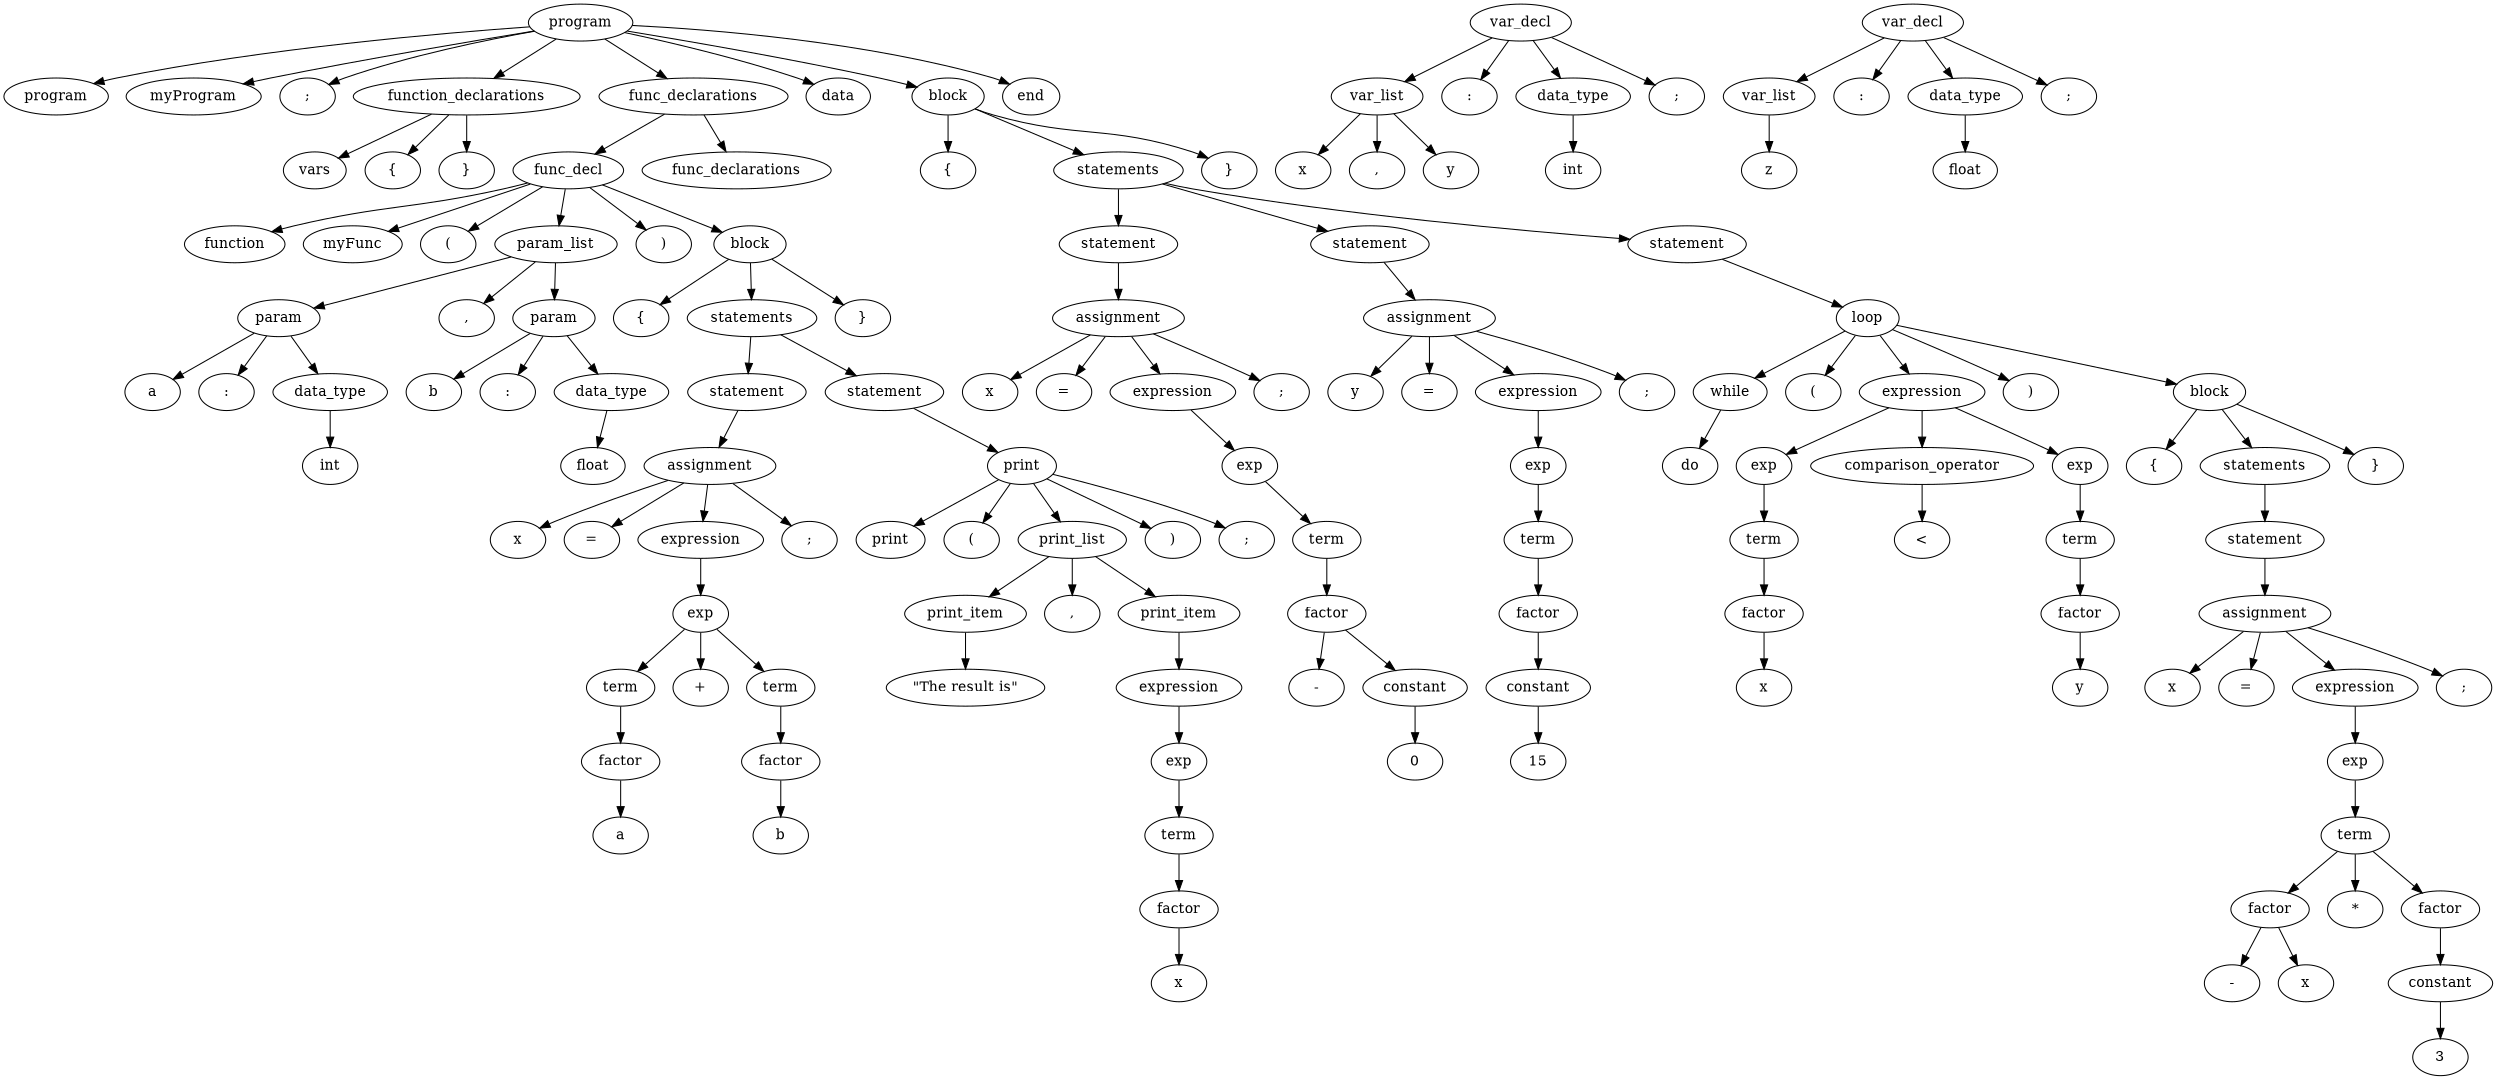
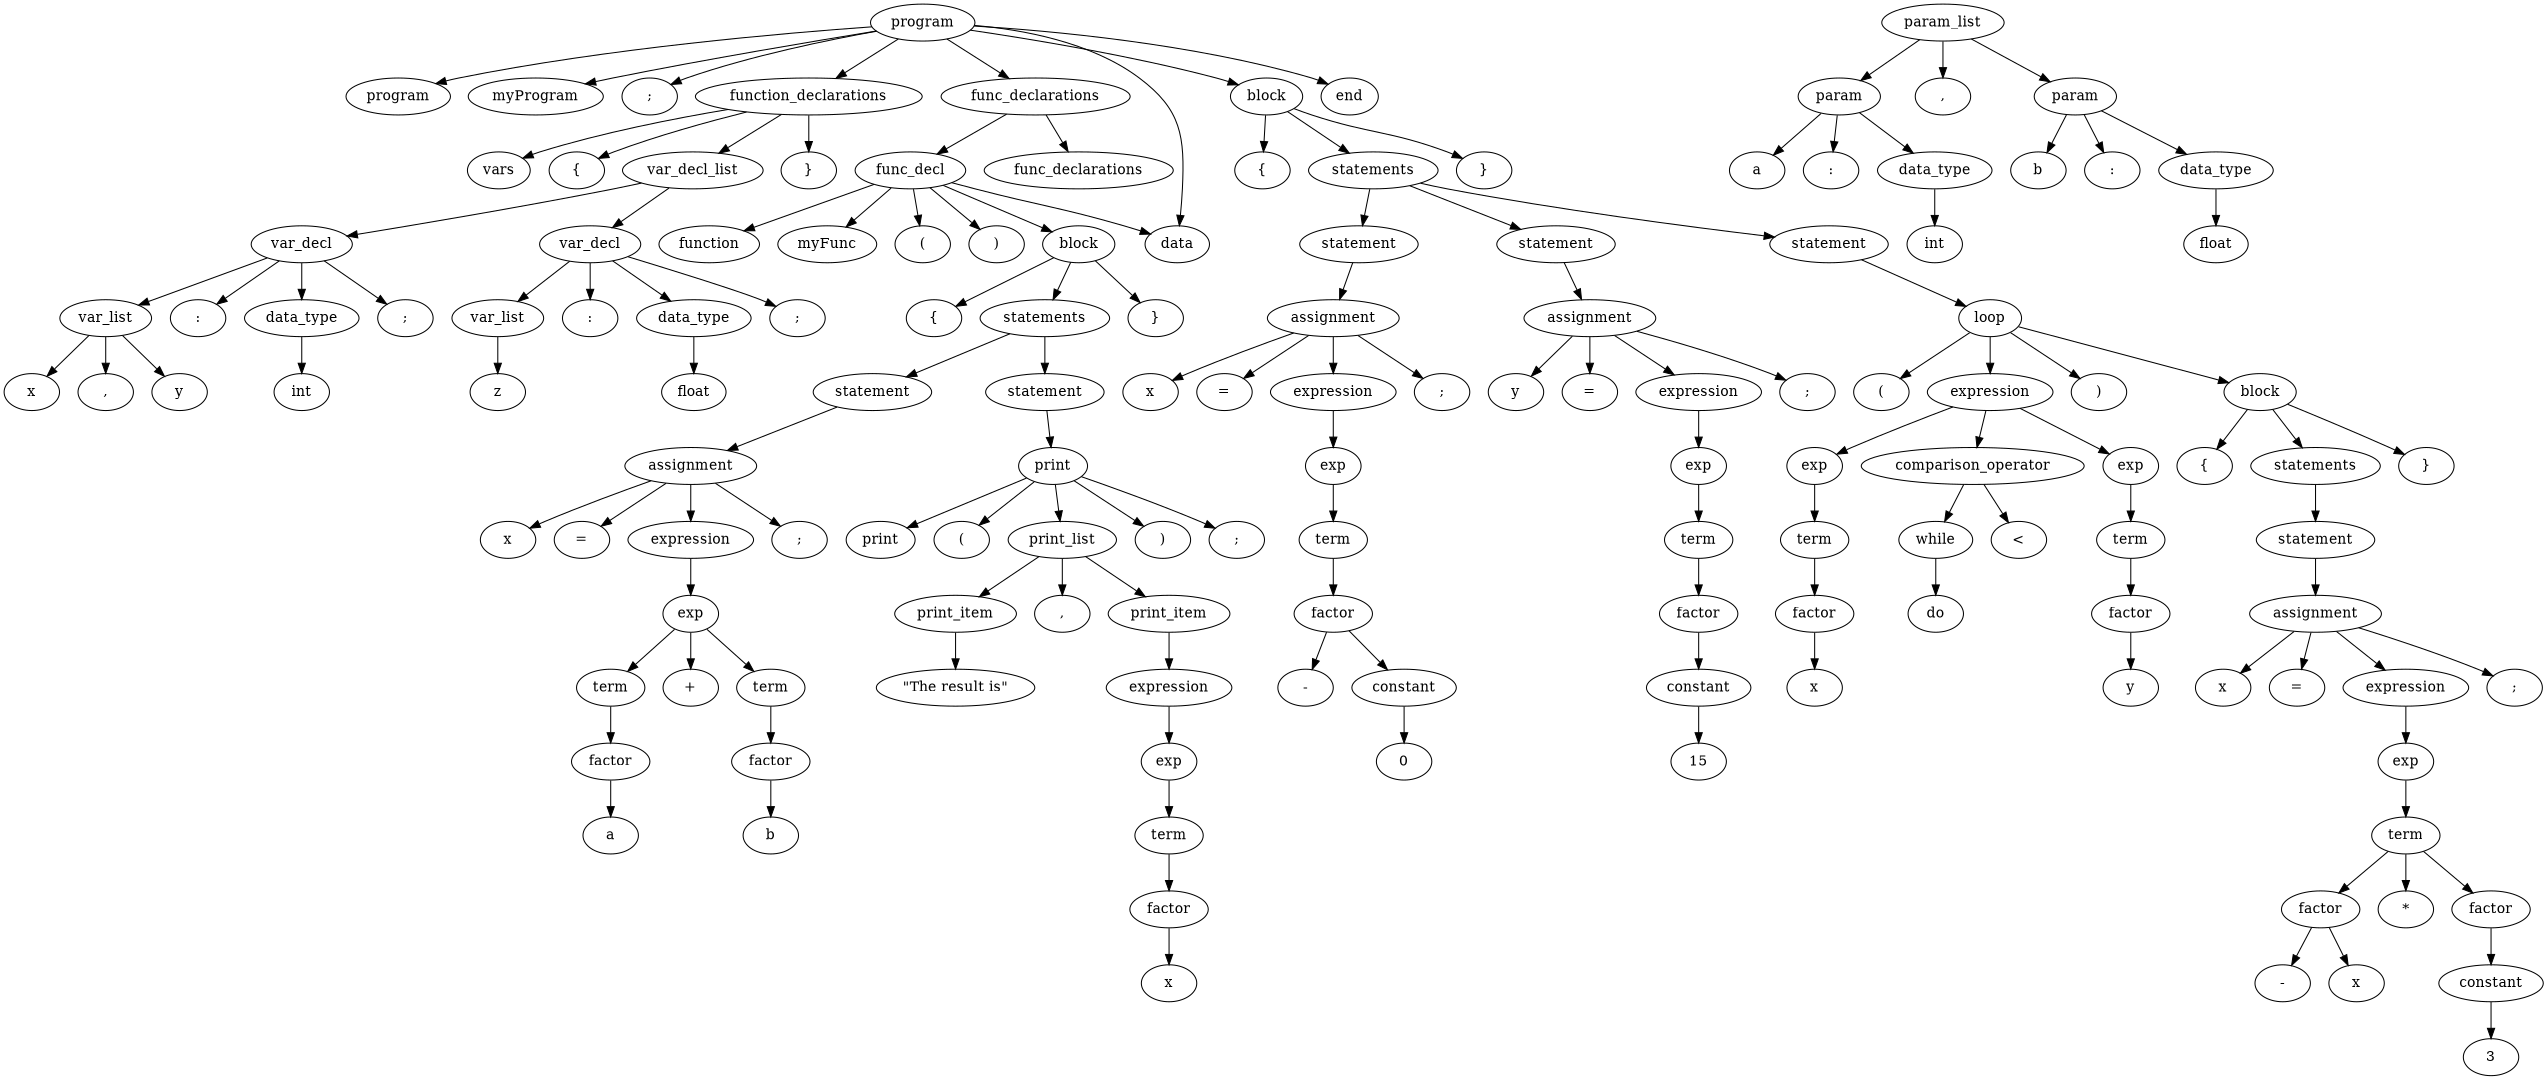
  digraph {
    n1 [label=program]
    n2 [label=program]
    n3 [label=myProgram]
    n4 [label=";"]
    n5 [label=function_declarations]
    n6 [label=func_declarations]
    n7 [label=data]
    n8 [label=block]
    n9 [label=end]
    n10 [label=vars]
    n11 [label="{"]
+   n12 [label=var_decl_list]
    n13 [label="}"]
    n14 [label=func_decl]
    n15 [label=func_declarations]
    n16 [label="{"]
    n17 [label=statements]
    n18 [label="}"]
    n19 [label=var_decl]
    n20 [label=var_decl]
    n21 [label=var_list]
    n22 [label=":"]
    n23 [label=data_type]
    n24 [label=";"]
    n25 [label=var_list]
    n26 [label=":"]
    n27 [label=data_type]
    n28 [label=";"]
    n29 [label=x]
    n30 [label=","]
    n31 [label=y]
    n32 [label=int]
    n33 [label=z]
    n34 [label=float]
    n35 [label=function]
    n36 [label=myFunc]
    n37 [label="("]
    n38 [label=param_list]
    n39 [label=")"]
    n40 [label=block]
    n41 [label=param]
    n42 [label=","]
    n43 [label=param]
    n44 [label="{"]
    n45 [label=statements]
    n46 [label="}"]
    n47 [label=a]
    n48 [label=":"]
    n49 [label=data_type]
    n50 [label=b]
    n51 [label=":"]
    n52 [label=data_type]
    n53 [label=int]
    n54 [label=float]
    n55 [label=statement]
    n56 [label=statement]
    n57 [label=assignment]
    n58 [label=print]
    n59 [label=x]
    n60 [label="="]
    n61 [label=expression]
    n62 [label=";"]
    n63 [label=exp]
    n64 [label=term]
    n65 [label="+"]
    n66 [label=term]
    n67 [label=factor]
    n68 [label=factor]
    n69 [label=a]
    n70 [label=b]
    n71 [label=print]
    n72 [label="("]
    n73 [label=print_list]
    n74 [label=")"]
    n75 [label=";"]
    n76 [label=print_item]
    n77 [label=","]
    n78 [label=print_item]
    n79 [label="\"The result is\""]
    n80 [label=expression]
    n81 [label=exp]
    n82 [label=term]
    n83 [label=factor]
    n84 [label=x]
    n85 [label=statement]
    n86 [label=statement]
    n87 [label=statement]
    n88 [label=assignment]
    n89 [label=assignment]
    n90 [label=loop]
    n91 [label=x]
    n92 [label="="]
    n93 [label=expression]
    n94 [label=";"]
    n95 [label=exp]
    n96 [label=term]
    n97 [label=factor]
    n98 [label="-"]
    n99 [label=constant]
    n100 [label=0]
    n101 [label=y]
    n102 [label="="]
    n103 [label=expression]
    n104 [label=";"]
    n105 [label=exp]
    n106 [label=term]
    n107 [label=factor]
    n108 [label=constant]
    n109 [label=15]
    n110 [label=while]
    n111 [label="("]
    n112 [label=expression]
    n113 [label=")"]
    n114 [label=block]
    n115 [label=do]
    n116 [label=exp]
    n117 [label=comparison_operator]
    n118 [label=exp]
    n119 [label="{"]
    n120 [label=statements]
    n121 [label="}"]
    n122 [label=term]
    n123 [label="<"]
    n124 [label=term]
    n125 [label=factor]
    n126 [label=x]
    n127 [label=factor]
    n128 [label=y]
    n129 [label=statement]
    n130 [label=assignment]
    n131 [label=x]
    n132 [label="="]
    n133 [label=expression]
    n134 [label=";"]
    n135 [label=exp]
    n136 [label=term]
    n137 [label=factor]
    n138 [label="*"]
    n139 [label=factor]
    n140 [label="-"]
    n141 [label=x]
    n142 [label=constant]
    n143 [label=3]
    n1 -> n2
    n1 -> n3
    n1 -> n4
    n1 -> n5
    n1 -> n6
    n1 -> n7
    n1 -> n8
    n1 -> n9
    n5 -> n10
    n5 -> n11
+   n5 -> n12
    n5 -> n13
    n6 -> n14
    n6 -> n15
    n8 -> n16
    n8 -> n17
    n8 -> n18
+   n12 -> n19
+   n12 -> n20
    n14 -> n35
    n14 -> n36
    n14 -> n37
-   n14 -> n38
+   n14 -> n7
    n14 -> n39
    n14 -> n40
    n17 -> n85
    n17 -> n86
    n17 -> n87
    n19 -> n21
    n19 -> n22
    n19 -> n23
    n19 -> n24
    n20 -> n25
    n20 -> n26
    n20 -> n27
    n20 -> n28
    n21 -> n29
    n21 -> n30
    n21 -> n31
    n23 -> n32
    n25 -> n33
    n27 -> n34
    n38 -> n41
    n38 -> n42
    n38 -> n43
    n40 -> n44
    n40 -> n45
    n40 -> n46
    n41 -> n47
    n41 -> n48
    n41 -> n49
    n43 -> n50
    n43 -> n51
    n43 -> n52
    n45 -> n55
    n45 -> n56
    n49 -> n53
    n52 -> n54
    n55 -> n57
    n56 -> n58
    n57 -> n59
    n57 -> n60
    n57 -> n61
    n57 -> n62
    n58 -> n71
    n58 -> n72
    n58 -> n73
    n58 -> n74
    n58 -> n75
    n61 -> n63
    n63 -> n64
    n63 -> n65
    n63 -> n66
    n64 -> n67
    n66 -> n68
    n67 -> n69
    n68 -> n70
    n73 -> n76
    n73 -> n77
    n73 -> n78
    n76 -> n79
    n78 -> n80
    n80 -> n81
    n81 -> n82
    n82 -> n83
    n83 -> n84
    n85 -> n88
    n86 -> n89
    n87 -> n90
    n88 -> n91
    n88 -> n92
    n88 -> n93
    n88 -> n94
    n89 -> n101
    n89 -> n102
    n89 -> n103
    n89 -> n104
-   n90 -> n110
+   n117 -> n110
    n90 -> n111
    n90 -> n112
    n90 -> n113
    n90 -> n114
    n93 -> n95
    n95 -> n96
    n96 -> n97
    n97 -> n98
    n97 -> n99
    n99 -> n100
    n103 -> n105
    n105 -> n106
    n106 -> n107
    n107 -> n108
    n108 -> n109
    n110 -> n115
    n112 -> n116
    n112 -> n117
    n112 -> n118
    n114 -> n119
    n114 -> n120
    n114 -> n121
    n116 -> n122
    n117 -> n123
    n118 -> n124
    n120 -> n129
    n122 -> n125
    n124 -> n127
    n125 -> n126
    n127 -> n128
    n129 -> n130
    n130 -> n131
    n130 -> n132
    n130 -> n133
    n130 -> n134
    n133 -> n135
    n135 -> n136
    n136 -> n137
    n136 -> n138
    n136 -> n139
    n137 -> n140
    n137 -> n141
    n139 -> n142
    n142 -> n143
  }
